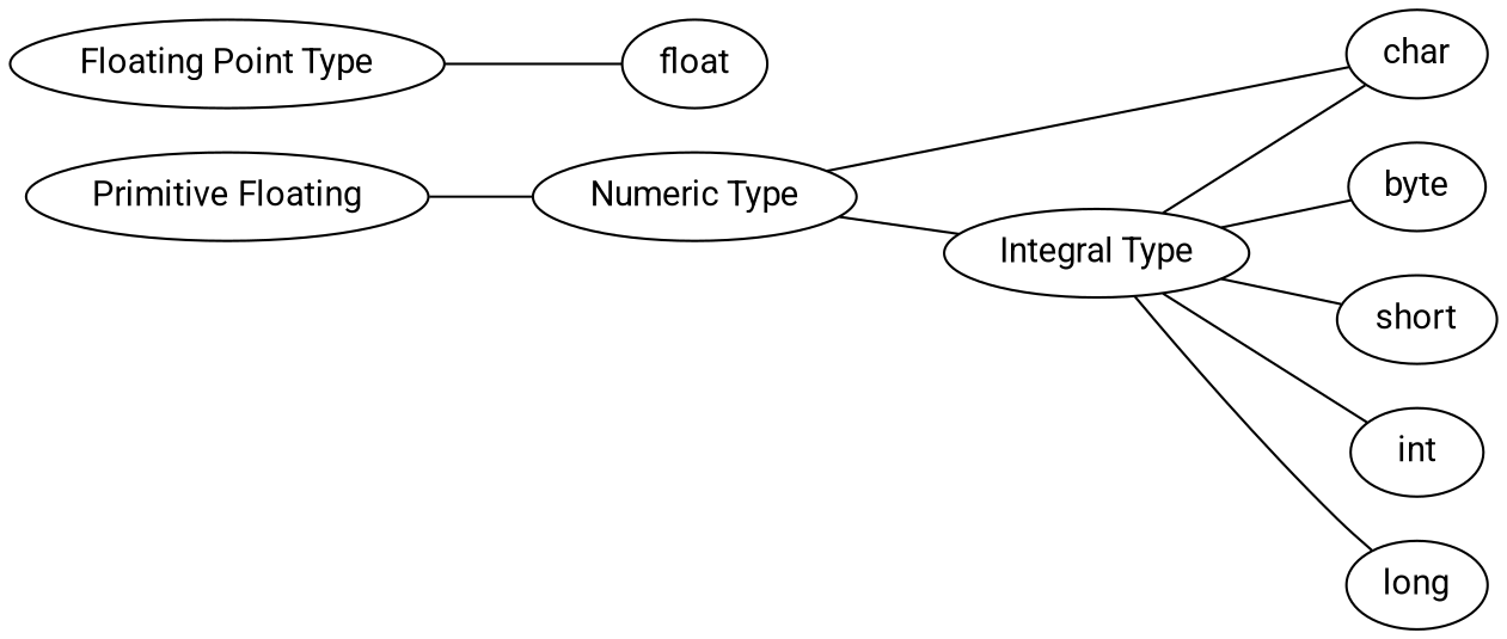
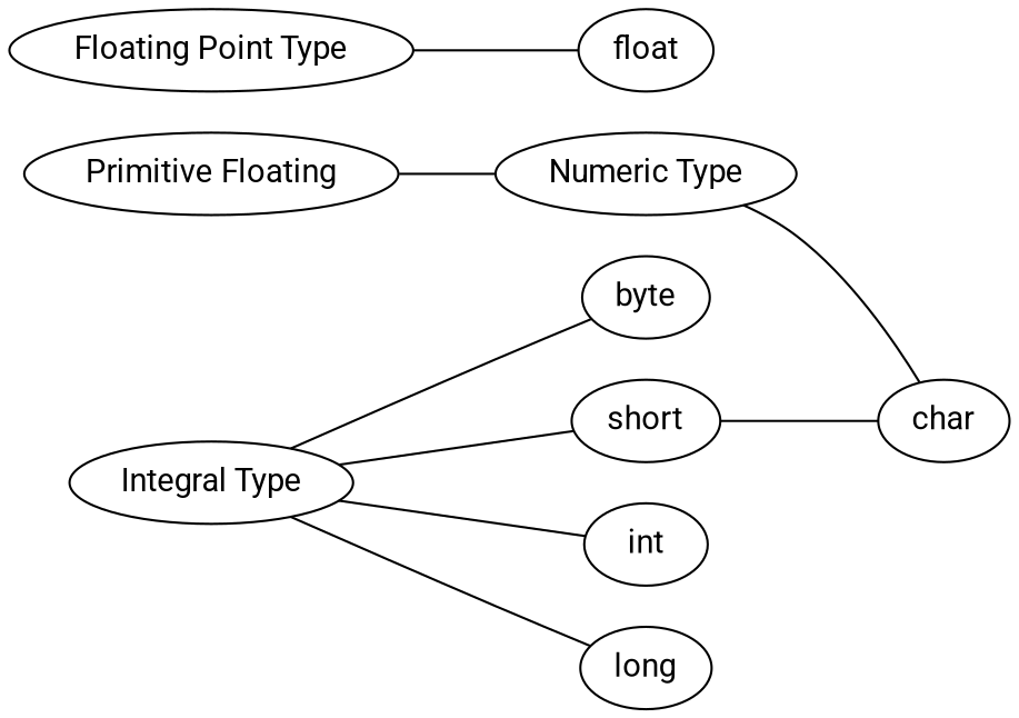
  digraph {
    fontname=Roboto
    rankdir=LR
    node [fontname=Roboto group=main]
    edge [arrowhead=none fontname=Roboto]
    n1 [label="Primitive Floating" group=""]
    "Numeric Type" [group=""]
    char
    "Integral Type" [group=""]
    byte
    short
    int
    long
    "Floating Point Type" [group=""]
    float
    n1 -> "Numeric Type"
    "Numeric Type" -> char
-   "Numeric Type" -> "Integral Type"
-   "Integral Type" -> char
+   short -> char
    "Integral Type" -> byte
    "Integral Type" -> short
    "Integral Type" -> int
    "Integral Type" -> long
    "Floating Point Type" -> float
  }
